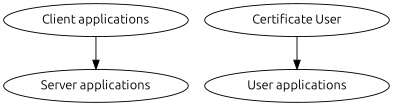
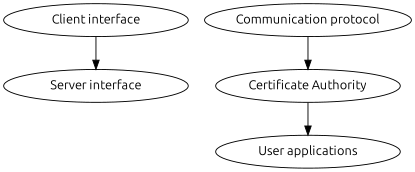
  digraph {
    fontname=Ubuntu
    node [fontname=Ubuntu]
    edge [fontname=Ubuntu]
-   "Client interface" [width=2.8 label="Client applications"]
-   "Server applications" [width=2.8]
-   "Certificate Authority" [width=2.8 label="Certificate User"]
+   "Client interface" [width=2.8]
+   "Server applications" [width=2.8 label="Server interface"]
+   "Communication protocol" [width=2.8]
+   "Certificate Authority" [width=2.8]
    n5 [label="User applications" width=2.8]
    "Client interface" -> "Server applications"
+   "Communication protocol" -> "Certificate Authority"
    "Certificate Authority" -> n5
  }
